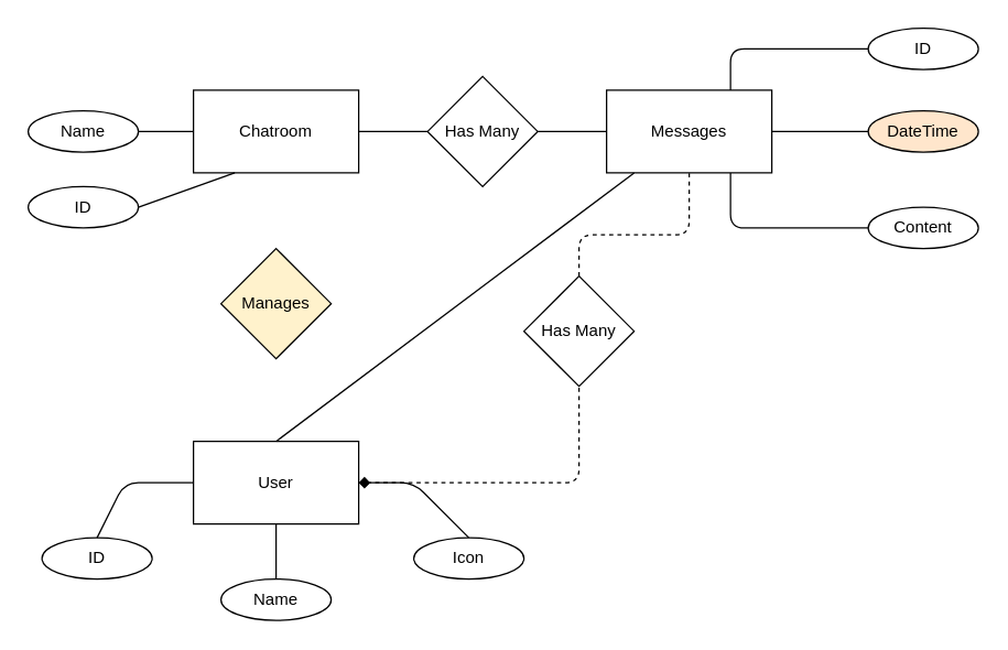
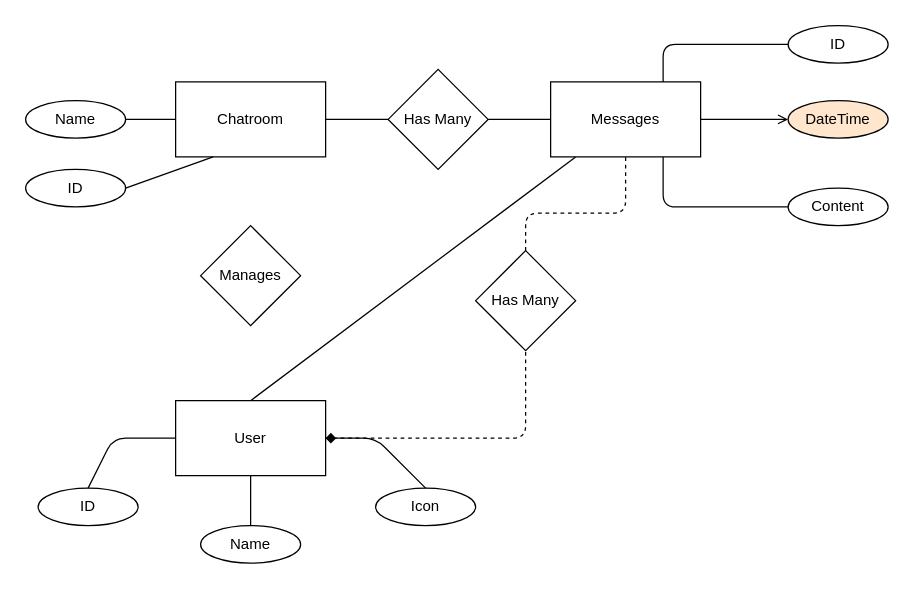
  <mxCell id="0" />
  <mxCell id="1" parent="0" />
  <mxCell id="2" value="User" style="rounded=0;whiteSpace=wrap;html=1;" parent="1" vertex="1"><mxGeometry x="140" y="320" width="120" height="60" as="geometry" /></mxCell>
  <mxCell id="3" value="Has Many" style="rhombus;whiteSpace=wrap;html=1;" parent="1" vertex="1"><mxGeometry x="310" y="55" width="80" height="80" as="geometry" /></mxCell>
  <mxCell id="4" value="Chatroom" style="rounded=0;whiteSpace=wrap;html=1;" parent="1" vertex="1"><mxGeometry x="140" y="65" width="120" height="60" as="geometry" /></mxCell>
  <mxCell id="5" value="ID" style="ellipse;whiteSpace=wrap;html=1;" parent="1" vertex="1"><mxGeometry x="30" y="390" width="80" height="30" as="geometry" /></mxCell>
  <mxCell id="6" value="Name" style="ellipse;whiteSpace=wrap;html=1;" parent="1" vertex="1"><mxGeometry x="160" y="420" width="80" height="30" as="geometry" /></mxCell>
  <mxCell id="7" value="Icon" style="ellipse;whiteSpace=wrap;html=1;" parent="1" vertex="1"><mxGeometry x="300" y="390" width="80" height="30" as="geometry" /></mxCell>
  <mxCell id="8" value="Messages" style="rounded=0;whiteSpace=wrap;html=1;" parent="1" vertex="1"><mxGeometry x="440" y="65" width="120" height="60" as="geometry" /></mxCell>
  <mxCell id="9" value="ID" style="ellipse;whiteSpace=wrap;html=1;" parent="1" vertex="1"><mxGeometry x="20" y="135" width="80" height="30" as="geometry" /></mxCell>
  <mxCell id="10" value="ID" style="ellipse;whiteSpace=wrap;html=1;" parent="1" vertex="1"><mxGeometry x="630" y="20" width="80" height="30" as="geometry" /></mxCell>
  <mxCell id="11" value="Content" style="ellipse;whiteSpace=wrap;html=1;" parent="1" vertex="1"><mxGeometry x="630" y="150" width="80" height="30" as="geometry" /></mxCell>
- <mxCell id="12" value="Manages" style="rhombus;whiteSpace=wrap;html=1;fillColor=#fff2cc;" parent="1" vertex="1"><mxGeometry x="160" y="180" width="80" height="80" as="geometry" /></mxCell>
+ <mxCell id="12" value="Manages" style="rhombus;whiteSpace=wrap;html=1;" parent="1" vertex="1"><mxGeometry x="160" y="180" width="80" height="80" as="geometry" /></mxCell>
  <mxCell id="13" value="&lt;div&gt;Name&lt;/div&gt;" style="ellipse;whiteSpace=wrap;html=1;" parent="1" vertex="1"><mxGeometry x="20" y="80" width="80" height="30" as="geometry" /></mxCell>
  <mxCell id="14" value="" style="endArrow=none;html=1;entryX=1;entryY=0.5;entryDx=0;entryDy=0;exitX=0;exitY=0.5;exitDx=0;exitDy=0;" parent="1" source="4" target="13" edge="1"><mxGeometry width="50" height="50" relative="1" as="geometry"><mxPoint x="20" y="135" as="sourcePoint" /><mxPoint x="70" y="85" as="targetPoint" /></mxGeometry></mxCell>
  <mxCell id="15" value="" style="endArrow=none;html=1;exitX=1;exitY=0.5;exitDx=0;exitDy=0;entryX=0.25;entryY=1;entryDx=0;entryDy=0;" parent="1" source="9" target="4" edge="1"><mxGeometry width="50" height="50" relative="1" as="geometry"><mxPoint x="120" y="205" as="sourcePoint" /><mxPoint x="170" y="155" as="targetPoint" /></mxGeometry></mxCell>
  <mxCell id="16" value="" style="endArrow=none;html=1;exitX=1;exitY=0.5;exitDx=0;exitDy=0;entryX=0;entryY=0.5;entryDx=0;entryDy=0;" parent="1" source="3" target="8" edge="1"><mxGeometry width="50" height="50" relative="1" as="geometry"><mxPoint x="450" y="190" as="sourcePoint" /><mxPoint x="500" y="140" as="targetPoint" /></mxGeometry></mxCell>
  <mxCell id="17" value="" style="endArrow=none;html=1;exitX=1;exitY=0.5;exitDx=0;exitDy=0;entryX=0;entryY=0.5;entryDx=0;entryDy=0;" parent="1" source="4" target="3" edge="1"><mxGeometry width="50" height="50" relative="1" as="geometry"><mxPoint x="260" y="160" as="sourcePoint" /><mxPoint x="310" y="110" as="targetPoint" /></mxGeometry></mxCell>
  <mxCell id="18" value="" style="endArrow=none;html=1;exitX=0.75;exitY=0;exitDx=0;exitDy=0;entryX=0;entryY=0.5;entryDx=0;entryDy=0;" parent="1" source="8" target="10" edge="1"><mxGeometry width="50" height="50" relative="1" as="geometry"><mxPoint x="590" y="120" as="sourcePoint" /><mxPoint x="640" y="70" as="targetPoint" /><Array as="points"><mxPoint x="530" y="35" /></Array></mxGeometry></mxCell>
  <mxCell id="19" value="" style="endArrow=none;html=1;exitX=0.75;exitY=1;exitDx=0;exitDy=0;entryX=0;entryY=0.5;entryDx=0;entryDy=0;" parent="1" source="8" target="11" edge="1"><mxGeometry width="50" height="50" relative="1" as="geometry"><mxPoint x="590" y="200" as="sourcePoint" /><mxPoint x="640" y="150" as="targetPoint" /><Array as="points"><mxPoint x="530" y="165" /></Array></mxGeometry></mxCell>
  <mxCell id="20" value="DateTime" style="ellipse;whiteSpace=wrap;html=1;fillColor=#ffe6cc;" parent="1" vertex="1"><mxGeometry x="630" y="80" width="80" height="30" as="geometry" /></mxCell>
- <mxCell id="21" value="" style="endArrow=none;html=1;exitX=1;exitY=0.5;exitDx=0;exitDy=0;entryX=0;entryY=0.5;entryDx=0;entryDy=0;" parent="1" source="8" target="20" edge="1"><mxGeometry width="50" height="50" relative="1" as="geometry"><mxPoint x="560" y="130" as="sourcePoint" /><mxPoint x="610" y="80" as="targetPoint" /></mxGeometry></mxCell>
+ <mxCell id="21" value="" style="endArrow=open;html=1;exitX=1;exitY=0.5;exitDx=0;exitDy=0;entryX=0;entryY=0.5;entryDx=0;entryDy=0;" parent="1" source="8" target="20" edge="1"><mxGeometry width="50" height="50" relative="1" as="geometry"><mxPoint x="560" y="130" as="sourcePoint" /><mxPoint x="610" y="80" as="targetPoint" /></mxGeometry></mxCell>
  <mxCell id="22" value="" style="endArrow=none;html=1;entryX=0.5;entryY=1;entryDx=0;entryDy=0;exitX=0.5;exitY=0;exitDx=0;exitDy=0;" parent="1" source="6" target="2" edge="1"><mxGeometry width="50" height="50" relative="1" as="geometry"><mxPoint x="140" y="440" as="sourcePoint" /><mxPoint x="190" y="390" as="targetPoint" /></mxGeometry></mxCell>
  <mxCell id="23" value="" style="endArrow=diamond;html=1;exitX=0.5;exitY=0;exitDx=0;exitDy=0;entryX=1;entryY=0.5;entryDx=0;entryDy=0;" parent="1" source="7" target="2" edge="1"><mxGeometry width="50" height="50" relative="1" as="geometry"><mxPoint x="310" y="380" as="sourcePoint" /><mxPoint x="360" y="330" as="targetPoint" /><Array as="points"><mxPoint x="300" y="350" /></Array></mxGeometry></mxCell>
  <mxCell id="24" value="" style="endArrow=none;html=1;entryX=0;entryY=0.5;entryDx=0;entryDy=0;exitX=0.5;exitY=0;exitDx=0;exitDy=0;" parent="1" source="5" target="2" edge="1"><mxGeometry width="50" height="50" relative="1" as="geometry"><mxPoint x="50" y="390" as="sourcePoint" /><mxPoint x="100" y="340" as="targetPoint" /><Array as="points"><mxPoint x="90" y="350" /></Array></mxGeometry></mxCell>
  <mxCell id="25" value="" style="endArrow=none;html=1;exitX=0.5;exitY=0;exitDx=0;exitDy=0;" parent="1" source="2" target="8" edge="1"><mxGeometry width="50" height="50" relative="1" as="geometry"><mxPoint x="340" y="310" as="sourcePoint" /><mxPoint x="390" y="260" as="targetPoint" /></mxGeometry></mxCell>
  <mxCell id="26" value="Has Many" style="rhombus;whiteSpace=wrap;html=1;" parent="1" vertex="1"><mxGeometry x="380" y="200" width="80" height="80" as="geometry" /></mxCell>
  <mxCell id="27" value="" style="endArrow=none;html=1;exitX=1;exitY=0.5;exitDx=0;exitDy=0;entryX=0.5;entryY=1;entryDx=0;entryDy=0;dashed=1;" parent="1" source="2" target="26" edge="1"><mxGeometry width="50" height="50" relative="1" as="geometry"><mxPoint x="430" y="370" as="sourcePoint" /><mxPoint x="480" y="320" as="targetPoint" /><Array as="points"><mxPoint x="420" y="350" /></Array></mxGeometry></mxCell>
  <mxCell id="28" value="" style="endArrow=none;html=1;entryX=0.5;entryY=1;entryDx=0;entryDy=0;exitX=0.5;exitY=0;exitDx=0;exitDy=0;dashed=1;" parent="1" source="26" target="8" edge="1"><mxGeometry width="50" height="50" relative="1" as="geometry"><mxPoint x="490" y="290" as="sourcePoint" /><mxPoint x="540" y="240" as="targetPoint" /><Array as="points"><mxPoint x="420" y="170" /><mxPoint x="500" y="170" /></Array></mxGeometry></mxCell>
